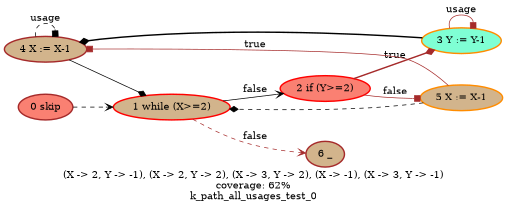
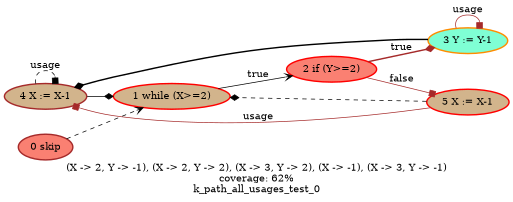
  digraph {
    label="(X -> 2, Y -> -1), (X -> 2, Y -> 2), (X -> 3, Y -> 2), (X -> -1), (X -> 3, Y -> -1)\ncoverage: 62%\nk_path_all_usages_test_0"
    rankdir=LR
    node [color=brown fillcolor=tan style="bold,filled"]
    edge [arrowhead=box color=black style=solid]
    "4 X := X-1"
    "1 while (X>=2)" [color=red]
    "2 if (Y>=2)" [color=red fillcolor=salmon]
-   "6 _"
-   "5 X := X-1" [color=darkorange]
+   "5 X := X-1" [color=red]
    "3 Y := Y-1" [color=darkorange fillcolor=aquamarine]
    "0 skip" [fillcolor=salmon]
    "4 X := X-1" -> "4 X := X-1" [label=usage style=dashed]
    "4 X := X-1" -> "1 while (X>=2)" [arrowhead=diamond]
-   "1 while (X>=2)" -> "2 if (Y>=2)" [arrowhead=vee label=false]
-   "1 while (X>=2)" -> "6 _" [arrowhead=vee color=brown label=false style=dashed]
+   "1 while (X>=2)" -> "2 if (Y>=2)" [arrowhead=vee label=true]
    "2 if (Y>=2)" -> "5 X := X-1" [color=brown label=false]
    "2 if (Y>=2)" -> "3 Y := Y-1" [arrowhead=diamond color=brown label=true style=bold]
-   "5 X := X-1" -> "4 X := X-1" [color=brown label=true]
+   "5 X := X-1" -> "4 X := X-1" [color=brown label=usage]
    "5 X := X-1" -> "1 while (X>=2)" [arrowhead=diamond style=dashed]
    "3 Y := Y-1" -> "4 X := X-1" [arrowhead=diamond style=bold]
    "3 Y := Y-1" -> "3 Y := Y-1" [color=brown label=usage]
    "0 skip" -> "1 while (X>=2)" [arrowhead=vee style=dashed]
  }
